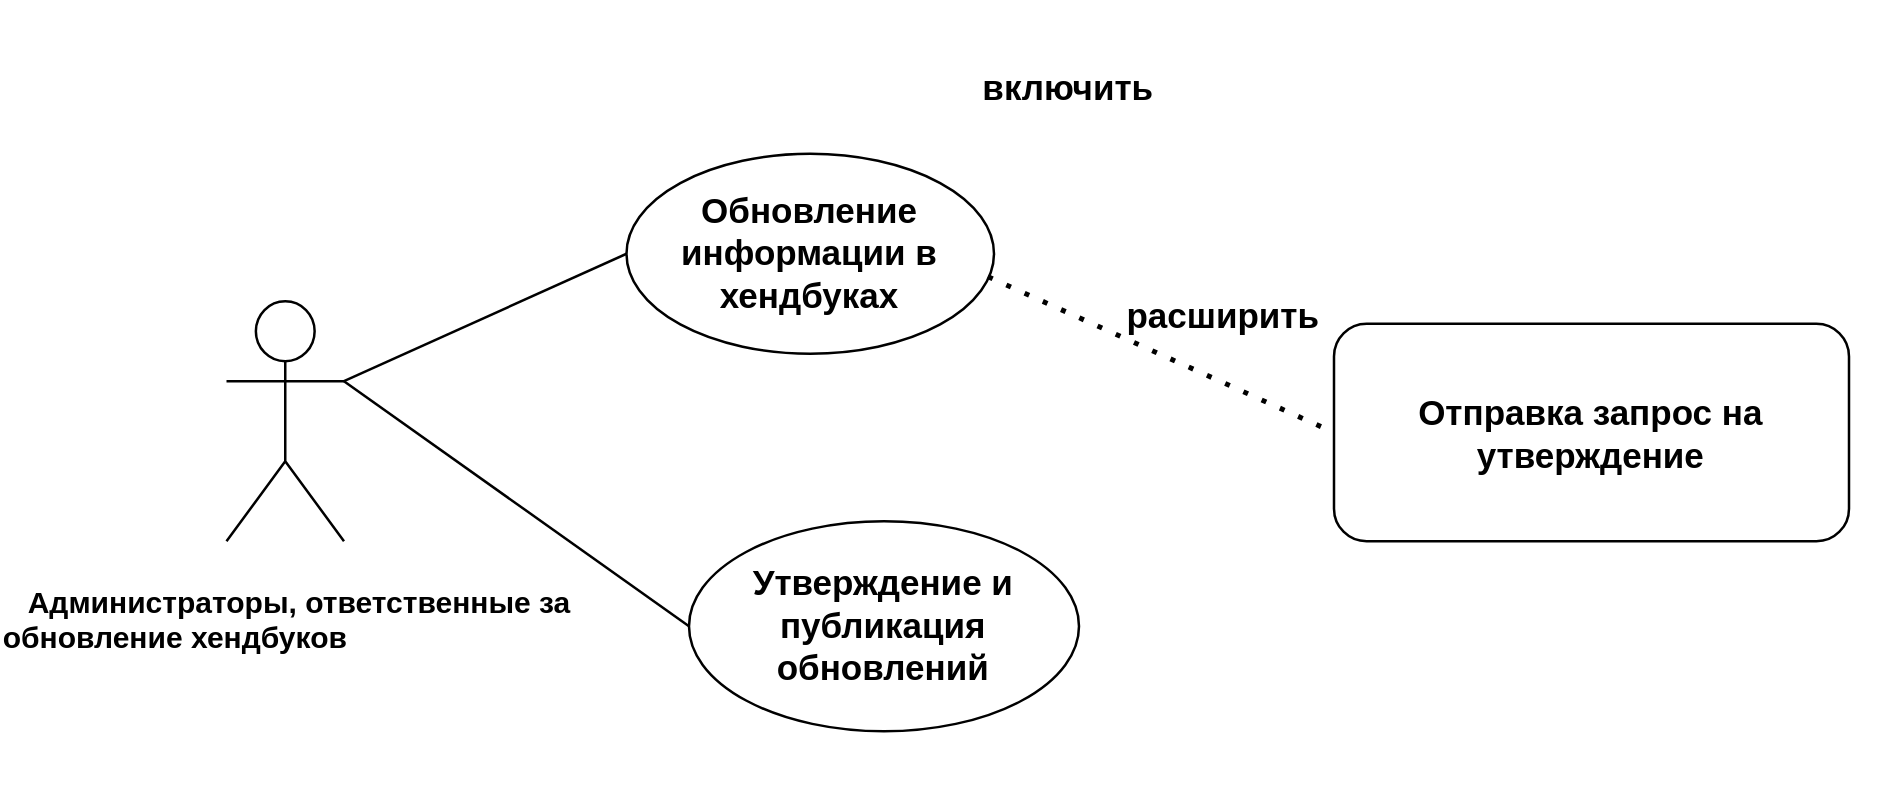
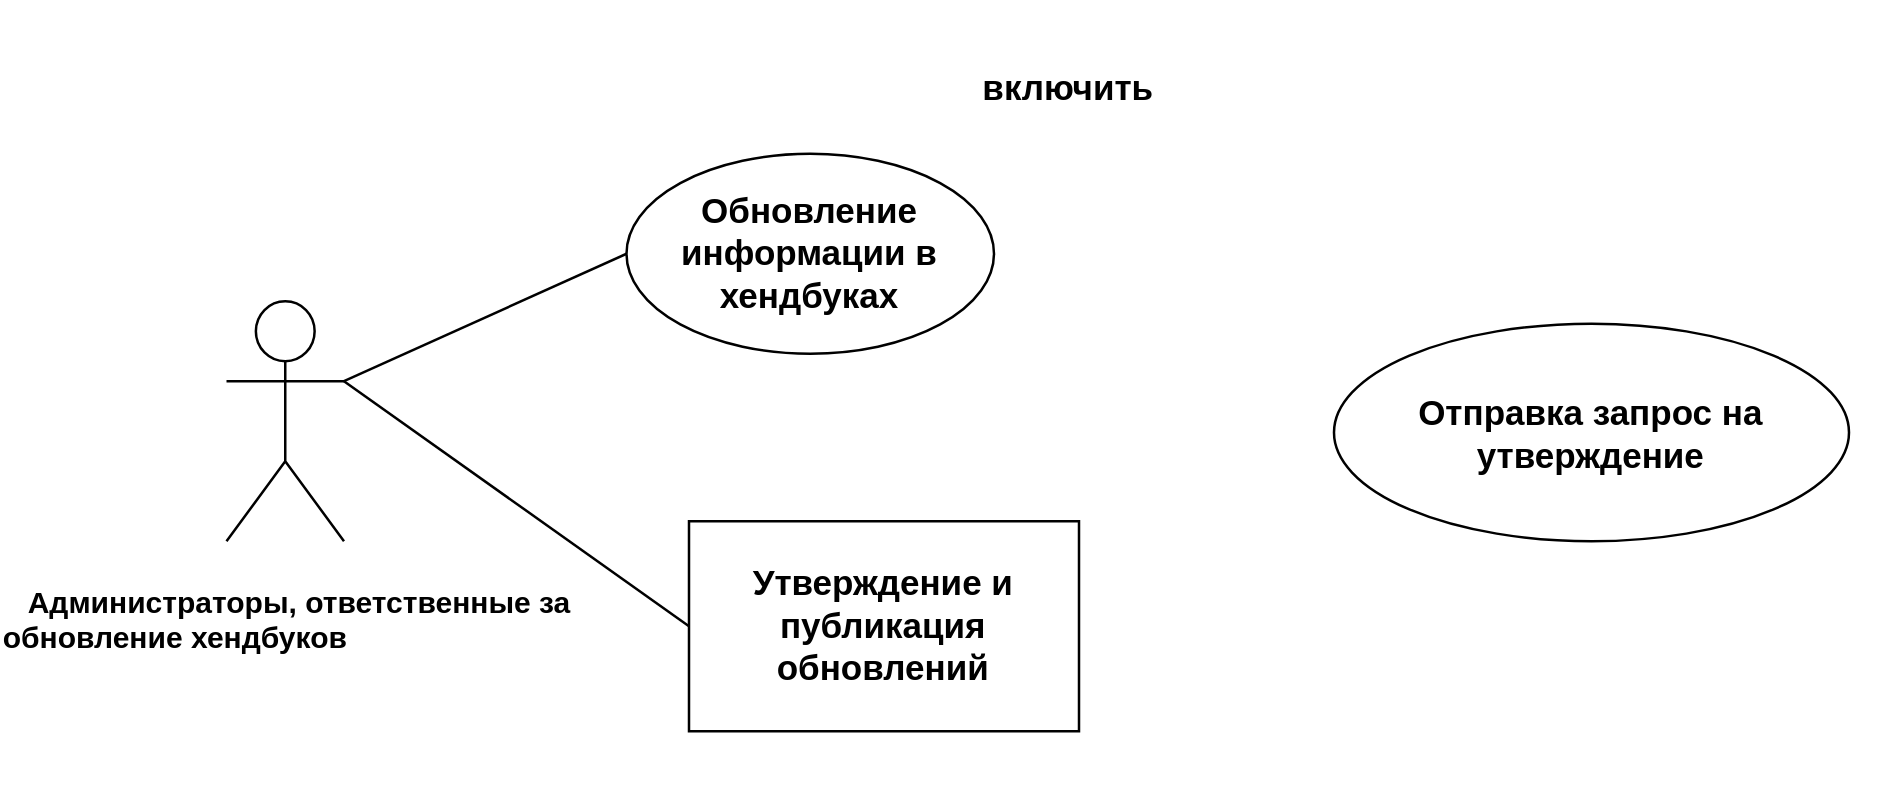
  <mxCell id="0" />
  <mxCell id="1" parent="0" />
  <mxCell id="2" value="&lt;p style=&quot;text-align:justify;line-height:115%&quot;&gt;&lt;b&gt;&amp;nbsp; &amp;nbsp;Администраторы, ответственные за&lt;br&gt;обновление хендбуков&lt;/b&gt;&lt;/p&gt;" style="shape=umlActor;verticalLabelPosition=bottom;verticalAlign=top;html=1;outlineConnect=0;" vertex="1" parent="1"><mxGeometry x="20" y="120" width="47" height="96" as="geometry" /></mxCell>
  <mxCell id="3" value="&lt;b&gt;&lt;font style=&quot;font-size: 14px;&quot;&gt;Обновление информации в хендбуках&lt;/font&gt;&lt;/b&gt;" style="ellipse;whiteSpace=wrap;html=1;" vertex="1" parent="1"><mxGeometry x="180" y="61" width="147" height="80" as="geometry" /></mxCell>
  <mxCell id="4" value="" style="endArrow=none;html=1;rounded=0;exitX=1;exitY=0.333;exitDx=0;exitDy=0;exitPerimeter=0;entryX=0;entryY=0.5;entryDx=0;entryDy=0;" edge="1" parent="1" source="2" target="3"><mxGeometry width="50" height="50" relative="1" as="geometry"><mxPoint x="335" y="212" as="sourcePoint" /><mxPoint x="385" y="162" as="targetPoint" /></mxGeometry></mxCell>
- <mxCell id="5" value="&lt;b&gt;&lt;font style=&quot;font-size: 14px;&quot;&gt;Утверждение и публикация обновлений&lt;/font&gt;&lt;/b&gt;" style="ellipse;whiteSpace=wrap;html=1;" vertex="1" parent="1"><mxGeometry x="205" y="208" width="156" height="84" as="geometry" /></mxCell>
+ <mxCell id="5" value="&lt;b&gt;&lt;font style=&quot;font-size: 14px;&quot;&gt;Утверждение и публикация обновлений&lt;/font&gt;&lt;/b&gt;" style="whiteSpace=wrap;html=1;rounded=0;" vertex="1" parent="1"><mxGeometry x="205" y="208" width="156" height="84" as="geometry" /></mxCell>
  <mxCell id="6" value="" style="endArrow=none;html=1;rounded=0;exitX=1;exitY=0.333;exitDx=0;exitDy=0;exitPerimeter=0;entryX=0;entryY=0.5;entryDx=0;entryDy=0;" edge="1" parent="1" source="2" target="5"><mxGeometry width="50" height="50" relative="1" as="geometry"><mxPoint x="46" y="158" as="sourcePoint" /><mxPoint x="190" y="111" as="targetPoint" /></mxGeometry></mxCell>
- <mxCell id="7" value="&lt;font style=&quot;font-size: 14px;&quot;&gt;&lt;b&gt;Отправка запрос на утверждение&lt;/b&gt;&lt;/font&gt;" style="whiteSpace=wrap;html=1;rounded=1;" vertex="1" parent="1"><mxGeometry x="463" y="129" width="206" height="87" as="geometry" /></mxCell>
- <mxCell id="8" value="" style="endArrow=none;dashed=1;html=1;dashPattern=1 3;strokeWidth=2;rounded=0;entryX=0;entryY=0.5;entryDx=0;entryDy=0;exitX=0.984;exitY=0.615;exitDx=0;exitDy=0;exitPerimeter=0;" edge="1" parent="1" source="3" target="7"><mxGeometry width="50" height="50" relative="1" as="geometry"><mxPoint x="335" y="226" as="sourcePoint" /><mxPoint x="385" y="176" as="targetPoint" /></mxGeometry></mxCell>
+ <mxCell id="7" value="&lt;font style=&quot;font-size: 14px;&quot;&gt;&lt;b&gt;Отправка запрос на утверждение&lt;/b&gt;&lt;/font&gt;" style="ellipse;whiteSpace=wrap;html=1;" vertex="1" parent="1"><mxGeometry x="463" y="129" width="206" height="87" as="geometry" /></mxCell>
  <mxCell id="9" value="&lt;span style=&quot;font-size: 14px;&quot;&gt;&lt;b&gt;включить&lt;/b&gt;&lt;/span&gt;" style="text;html=1;strokeColor=none;fillColor=none;align=center;verticalAlign=middle;whiteSpace=wrap;rounded=0;" vertex="1" parent="1"><mxGeometry x="327" y="20" width="60" height="30" as="geometry" /></mxCell>
- <mxCell id="10" value="&lt;b&gt;&lt;font style=&quot;font-size: 14px;&quot;&gt;расширить&lt;/font&gt;&lt;/b&gt;" style="text;html=1;strokeColor=none;fillColor=none;align=center;verticalAlign=middle;whiteSpace=wrap;rounded=0;" vertex="1" parent="1"><mxGeometry x="389" y="111" width="60" height="30" as="geometry" /></mxCell>
